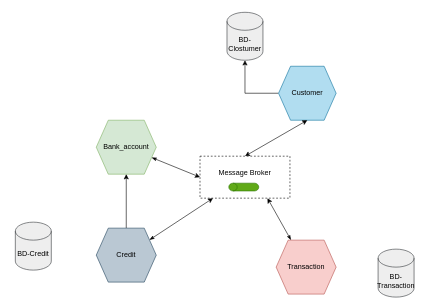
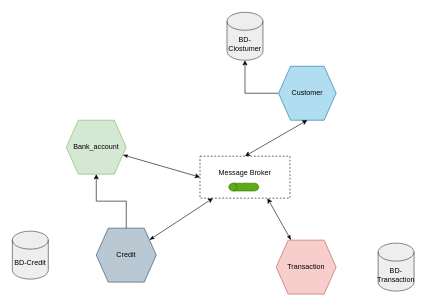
  <mxCell id="0" />
  <mxCell id="1" parent="0" />
  <mxCell id="2" style="edgeStyle=orthogonalEdgeStyle;rounded=0;orthogonalLoop=1;jettySize=auto;html=1;" parent="1" source="3" target="4" edge="1"><mxGeometry relative="1" as="geometry" /></mxCell>
  <mxCell id="3" value="Customer" style="shape=hexagon;perimeter=hexagonPerimeter2;whiteSpace=wrap;html=1;fixedSize=1;fillColor=#b1ddf0;strokeColor=#10739e;" parent="1" vertex="1"><mxGeometry x="464" y="110" width="96" height="90" as="geometry" /></mxCell>
  <mxCell id="4" value="BD-Clostumer" style="shape=cylinder3;whiteSpace=wrap;html=1;boundedLbl=1;backgroundOutline=1;size=15;fillColor=#eeeeee;strokeColor=#36393d;" parent="1" vertex="1"><mxGeometry x="378" y="20" width="60" height="80" as="geometry" /></mxCell>
  <mxCell id="5" style="rounded=0;orthogonalLoop=1;jettySize=auto;html=1;entryX=0;entryY=0.5;entryDx=0;entryDy=0;startArrow=classicThin;startFill=1;" edge="1" parent="1" source="6" target="16"><mxGeometry relative="1" as="geometry" /></mxCell>
- <mxCell id="6" value="Bank_account" style="shape=hexagon;perimeter=hexagonPerimeter2;whiteSpace=wrap;html=1;fixedSize=1;fillColor=#d5e8d4;strokeColor=#82b366;" parent="1" vertex="1"><mxGeometry x="160" y="200" width="100" height="90" as="geometry" /></mxCell>
+ <mxCell id="6" value="Bank_account" style="shape=hexagon;perimeter=hexagonPerimeter2;whiteSpace=wrap;html=1;fixedSize=1;fillColor=#d5e8d4;strokeColor=#82b366;" parent="1" vertex="1"><mxGeometry x="110" y="200" width="100" height="90" as="geometry" /></mxCell>
  <mxCell id="7" style="edgeStyle=orthogonalEdgeStyle;rounded=0;orthogonalLoop=1;jettySize=auto;html=1;" parent="1" source="9" target="6" edge="1"><mxGeometry relative="1" as="geometry" /></mxCell>
  <mxCell id="8" style="edgeStyle=none;rounded=0;orthogonalLoop=1;jettySize=auto;html=1;startArrow=classicThin;startFill=1;" edge="1" parent="1" source="9" target="16"><mxGeometry relative="1" as="geometry" /></mxCell>
  <mxCell id="9" value="Credit" style="shape=hexagon;perimeter=hexagonPerimeter2;whiteSpace=wrap;html=1;fixedSize=1;fillColor=#bac8d3;strokeColor=#23445d;" parent="1" vertex="1"><mxGeometry x="160" y="380" width="100" height="90" as="geometry" /></mxCell>
- <mxCell id="10" value="BD-Credit" style="shape=cylinder3;whiteSpace=wrap;html=1;boundedLbl=1;backgroundOutline=1;size=15;fillColor=#eeeeee;strokeColor=#36393d;" parent="1" vertex="1"><mxGeometry x="25" y="370" width="60" height="80" as="geometry" /></mxCell>
+ <mxCell id="10" value="BD-Credit" style="shape=cylinder3;whiteSpace=wrap;html=1;boundedLbl=1;backgroundOutline=1;size=15;fillColor=#eeeeee;strokeColor=#36393d;" parent="1" vertex="1"><mxGeometry x="20" y="385" width="60" height="80" as="geometry" /></mxCell>
  <mxCell id="11" style="edgeStyle=none;rounded=0;orthogonalLoop=1;jettySize=auto;html=1;entryX=0.75;entryY=1;entryDx=0;entryDy=0;startArrow=classicThin;startFill=1;" edge="1" parent="1" source="12" target="16"><mxGeometry relative="1" as="geometry" /></mxCell>
  <mxCell id="12" value="Transaction" style="shape=hexagon;perimeter=hexagonPerimeter2;whiteSpace=wrap;html=1;fixedSize=1;fillColor=#f8cecc;strokeColor=#b85450;" parent="1" vertex="1"><mxGeometry x="460" y="400" width="100" height="90" as="geometry" /></mxCell>
- <mxCell id="13" value="BD-Transaction" style="shape=cylinder3;whiteSpace=wrap;html=1;boundedLbl=1;backgroundOutline=1;size=15;fillColor=#eeeeee;strokeColor=#36393d;" parent="1" vertex="1"><mxGeometry x="630" y="415" width="60" height="80" as="geometry" /></mxCell>
+ <mxCell id="13" value="BD-Transaction" style="shape=cylinder3;whiteSpace=wrap;html=1;boundedLbl=1;backgroundOutline=1;size=15;fillColor=#eeeeee;strokeColor=#36393d;" parent="1" vertex="1"><mxGeometry x="630" y="405" width="60" height="80" as="geometry" /></mxCell>
  <mxCell id="14" value="" style="endArrow=classic;startArrow=classic;html=1;exitX=0.5;exitY=1;exitDx=0;exitDy=0;entryX=0.5;entryY=0;entryDx=0;entryDy=0;" edge="1" parent="1" source="3" target="16"><mxGeometry width="50" height="50" relative="1" as="geometry"><mxPoint x="400" y="170" as="sourcePoint" /><mxPoint x="450" y="120" as="targetPoint" /></mxGeometry></mxCell>
  <mxCell id="15" value="" style="group" vertex="1" connectable="0" parent="1"><mxGeometry x="333" y="260" width="150" height="70" as="geometry" /></mxCell>
  <mxCell id="16" value="Message Broker&lt;br&gt;&lt;br&gt;" style="rounded=0;whiteSpace=wrap;html=1;dashed=1;" vertex="1" parent="15"><mxGeometry width="150" height="70" as="geometry" /></mxCell>
  <mxCell id="17" value="" style="shape=cylinder3;whiteSpace=wrap;html=1;boundedLbl=1;backgroundOutline=1;size=7;rotation=-90;fillColor=#60a917;strokeColor=#2D7600;fontColor=#ffffff;" vertex="1" parent="15"><mxGeometry x="66.5" y="26.5" width="13" height="50" as="geometry" /></mxCell>
